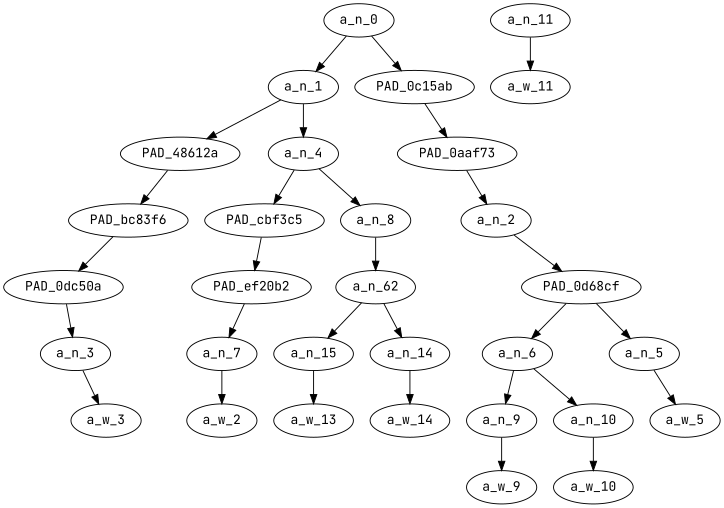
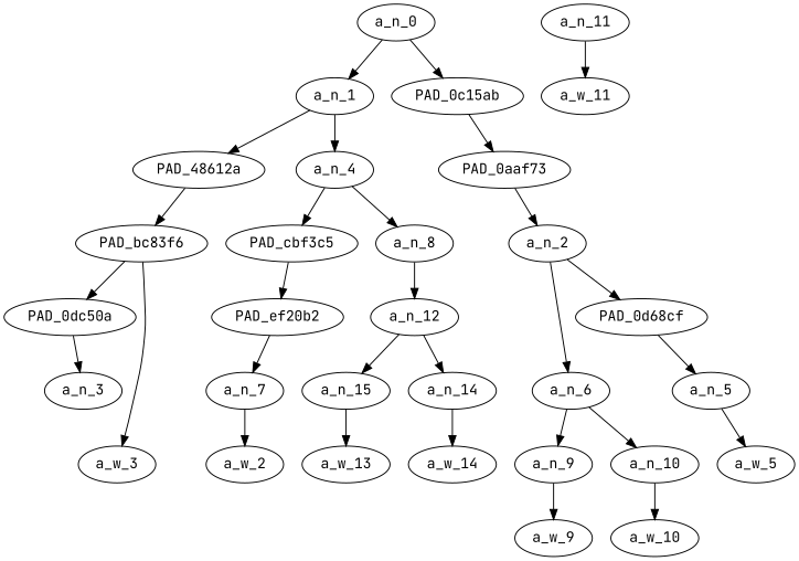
  strict digraph {
    fontname="JetBrains Mono"
    node [div_dir=1 fontname="JetBrains Mono" index=0 level=1 text_span="[0]" value=0.08377021]
    edge [fontname="JetBrains Mono"]
    a_n_0 [level=6 text_span="[0, 1, 2, 3, 4, 5, 6, 7]" value=1.00000001]
    a_n_1 [level=5 text_span="[0, 1, 2, 3, 4]" value=0.44771295]
    PAD_0c15ab [index=1 level=5 text_span="[5, 6, 7]" value=0.55050070]
    PAD_48612a [level=4]
    a_n_4 [index=1 level=4 text_span="[1, 2, 3, 4]" value=0.36355903]
    PAD_0aaf73 [index=2 level=4 text_span="[5, 6, 7]" value=0.55050070]
    PAD_bc83f6 [level=3]
    PAD_cbf3c5 [div_dir=-1 index=1 level=3 text_span="[1]" value=0.07256831]
    a_n_8 [index=2 level=3 text_span="[2, 3, 4]" value=0.29057983]
    a_n_2 [index=3 level=3 text_span="[5, 6, 7]" value=0.55050070]
    PAD_0dc50a [level=2]
    PAD_ef20b2 [div_dir=-1 index=1 level=2 text_span="[1]" value=0.07256831]
-   a_n_12 [index=3 level=2 text_span="[3, 4]" value=0.22152432 label=a_n_62]
+   a_n_12 [index=3 level=2 text_span="[3, 4]" value=0.22152432]
    a_n_3
    a_w_3 [div_dir=0 level=0 value=reminder]
    a_n_7 [div_dir=-1 index=1 text_span="[1]" value=0.07256831]
    n17 [index=3 label=a_n_15 text_span="[3]" value=0.10650899]
    a_n_14 [index=4 text_span="[4]" value=0.11463314]
    n19 [div_dir=0 index=1 label=a_w_2 level=0 text_span="[1]" value=to]
    a_n_11 [index=2 text_span="[2]" value=0.06856081]
    a_w_11 [div_dir=0 index=2 level=0 text_span="[2]" value=everyone]
    a_w_13 [div_dir=0 index=3 level=0 text_span="[3]" value=wes]
    a_w_14 [div_dir=0 index=4 level=0 text_span="[4]" value=bellamy]
    PAD_0d68cf [div_dir=-1 index=4 level=2 text_span="[5]" value=0.05948106]
    a_n_6 [index=5 level=2 text_span="[6, 7]" value=0.48880833]
    a_n_5 [div_dir=-1 index=5 text_span="[5]" value=0.05948106]
    a_n_9 [index=6 text_span="[6]" value=0.07536758]
    a_n_10 [index=7 text_span="[7]" value=0.41071314]
    a_w_5 [div_dir=0 index=5 level=0 text_span="[5]" value=is]
    a_w_9 [div_dir=0 index=6 level=0 text_span="[6]" value=a]
    a_w_10 [div_dir=0 index=7 level=0 text_span="[7]" value=nigger]
    a_n_0 -> a_n_1
    a_n_0 -> PAD_0c15ab
    a_n_1 -> PAD_48612a
    a_n_1 -> a_n_4
    PAD_0c15ab -> PAD_0aaf73
    PAD_48612a -> PAD_bc83f6
    a_n_4 -> PAD_cbf3c5
    a_n_4 -> a_n_8
    PAD_0aaf73 -> a_n_2
    PAD_bc83f6 -> PAD_0dc50a
    PAD_cbf3c5 -> PAD_ef20b2
    a_n_8 -> a_n_12
    a_n_2 -> PAD_0d68cf
-   PAD_0d68cf -> a_n_6
+   a_n_2 -> a_n_6
    PAD_0dc50a -> a_n_3
    PAD_ef20b2 -> a_n_7
    a_n_12 -> n17
    a_n_12 -> a_n_14
-   a_n_3 -> a_w_3
+   PAD_bc83f6 -> a_w_3
    a_n_7 -> n19
    n17 -> a_w_13
    a_n_14 -> a_w_14
    a_n_11 -> a_w_11
    PAD_0d68cf -> a_n_5
    a_n_6 -> a_n_9
    a_n_6 -> a_n_10
    a_n_5 -> a_w_5
    a_n_9 -> a_w_9
    a_n_10 -> a_w_10
  }
